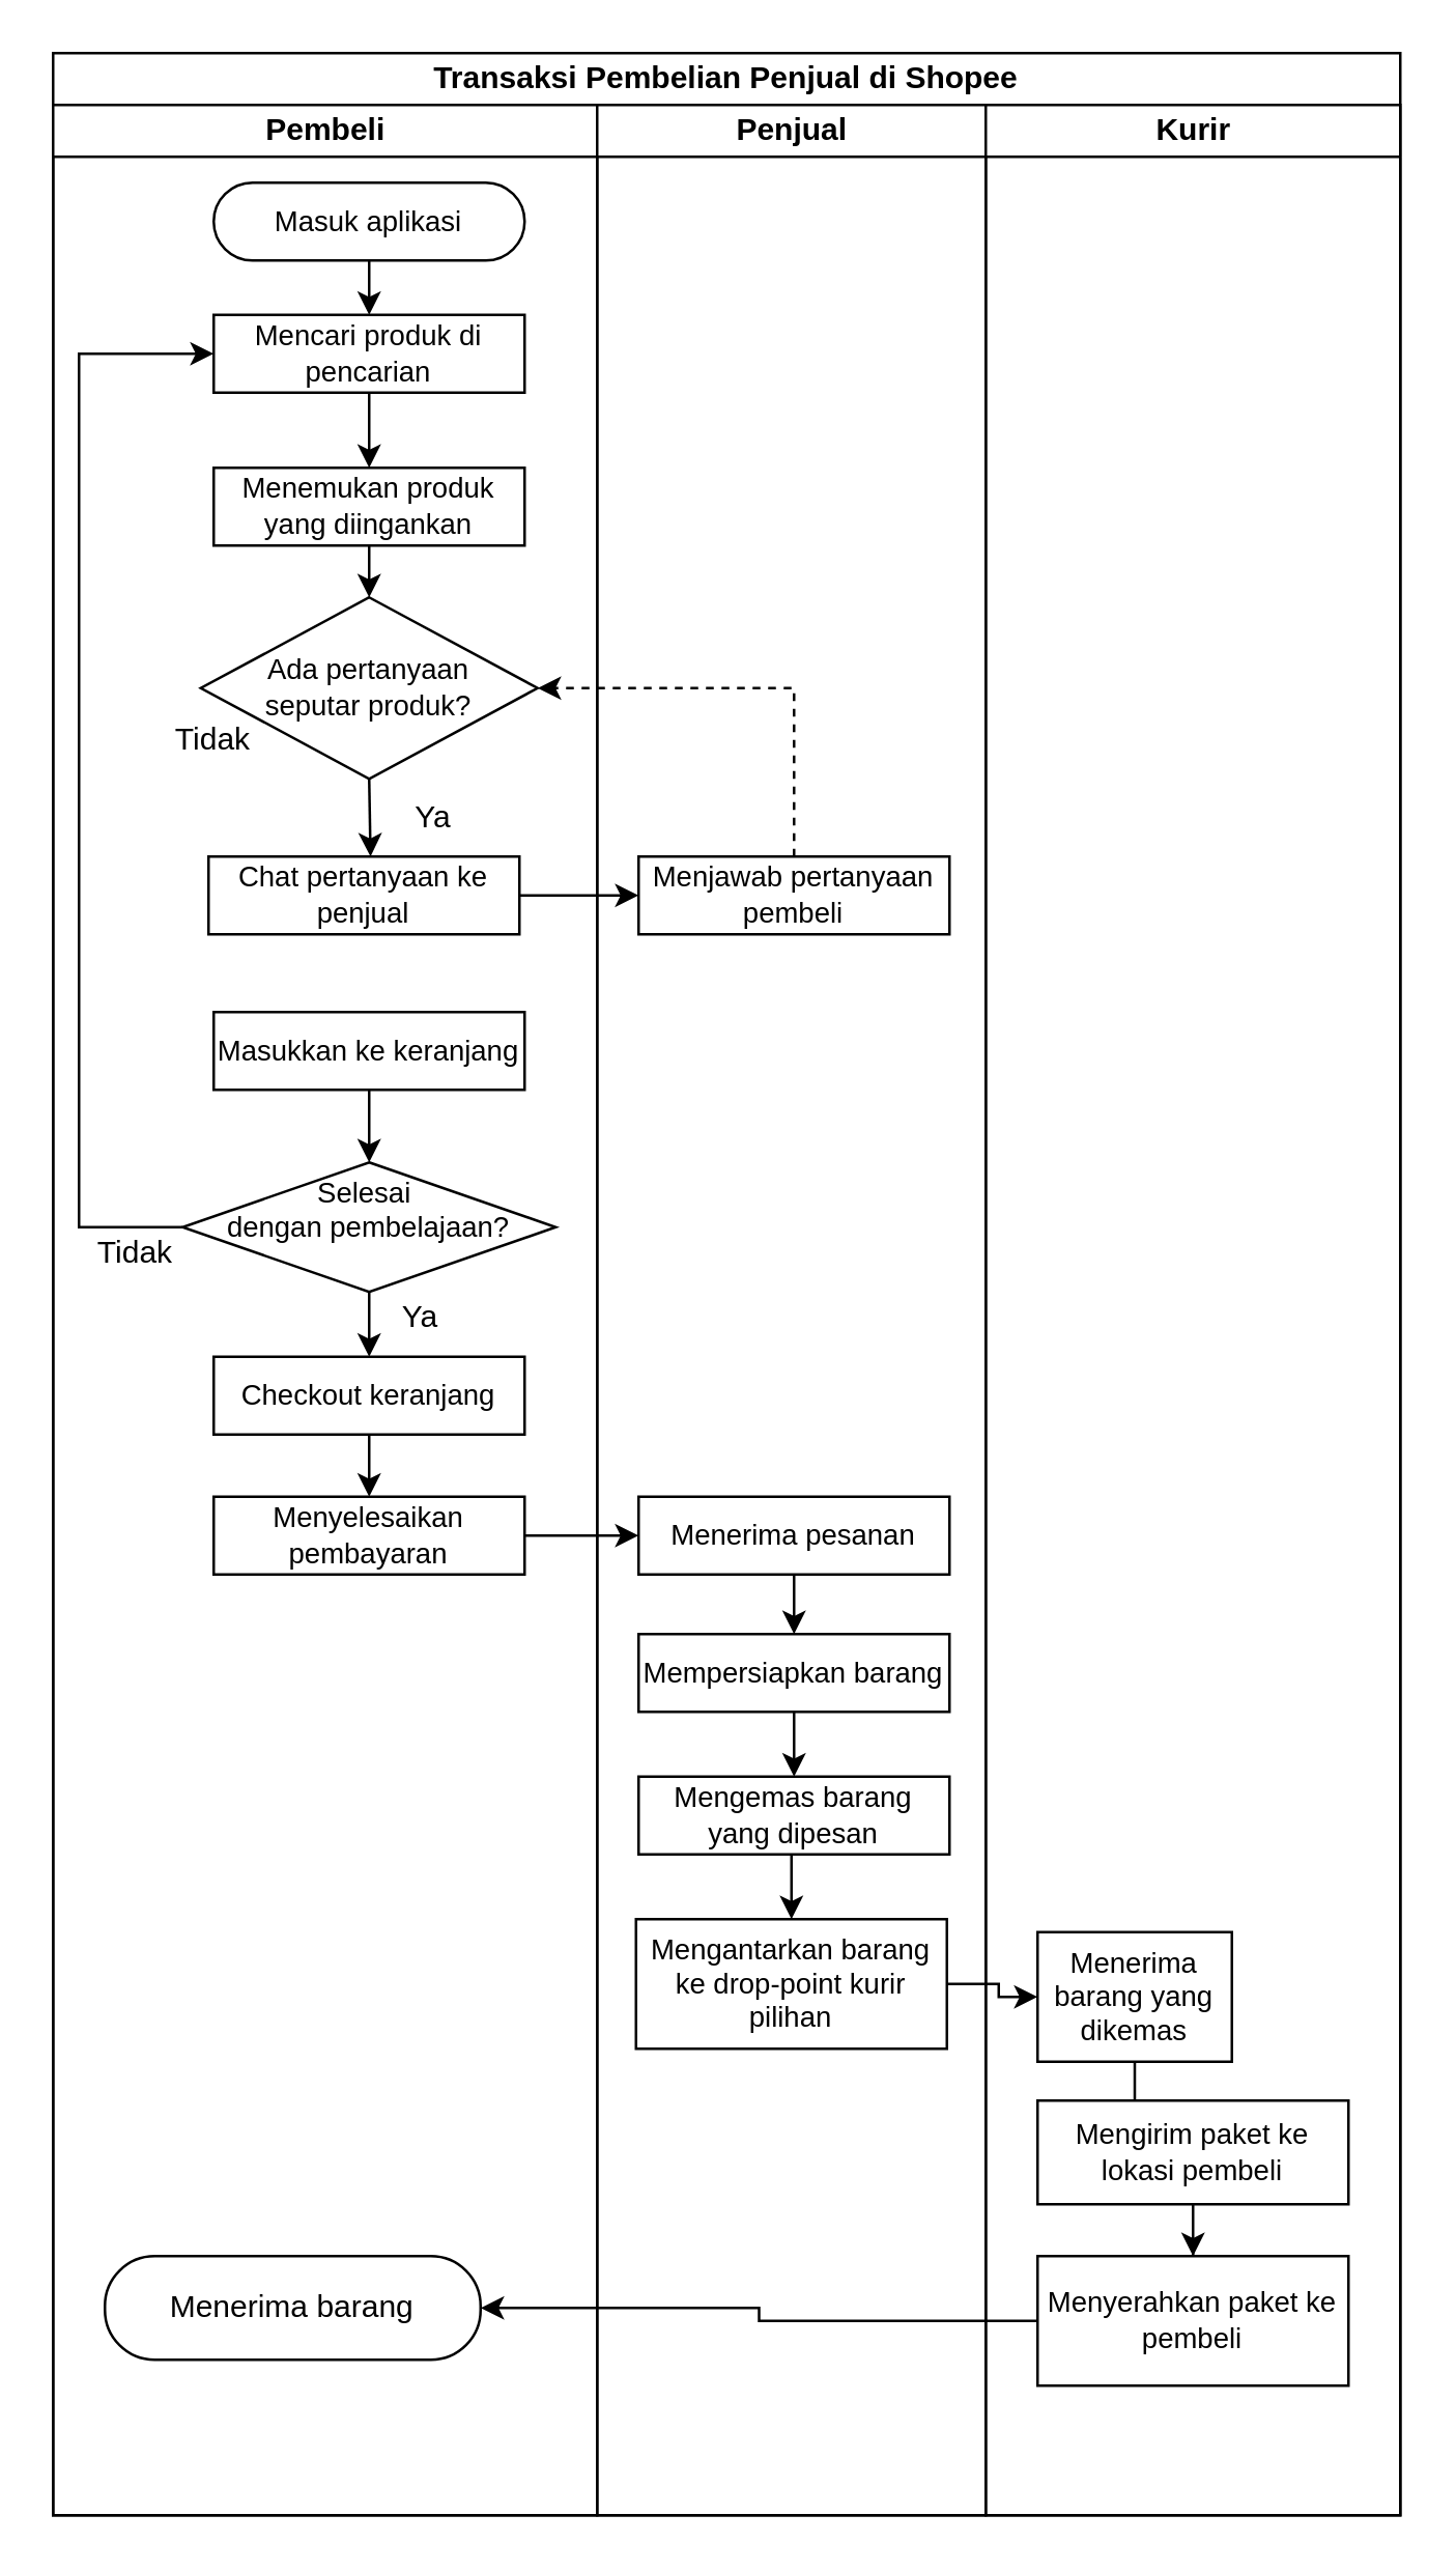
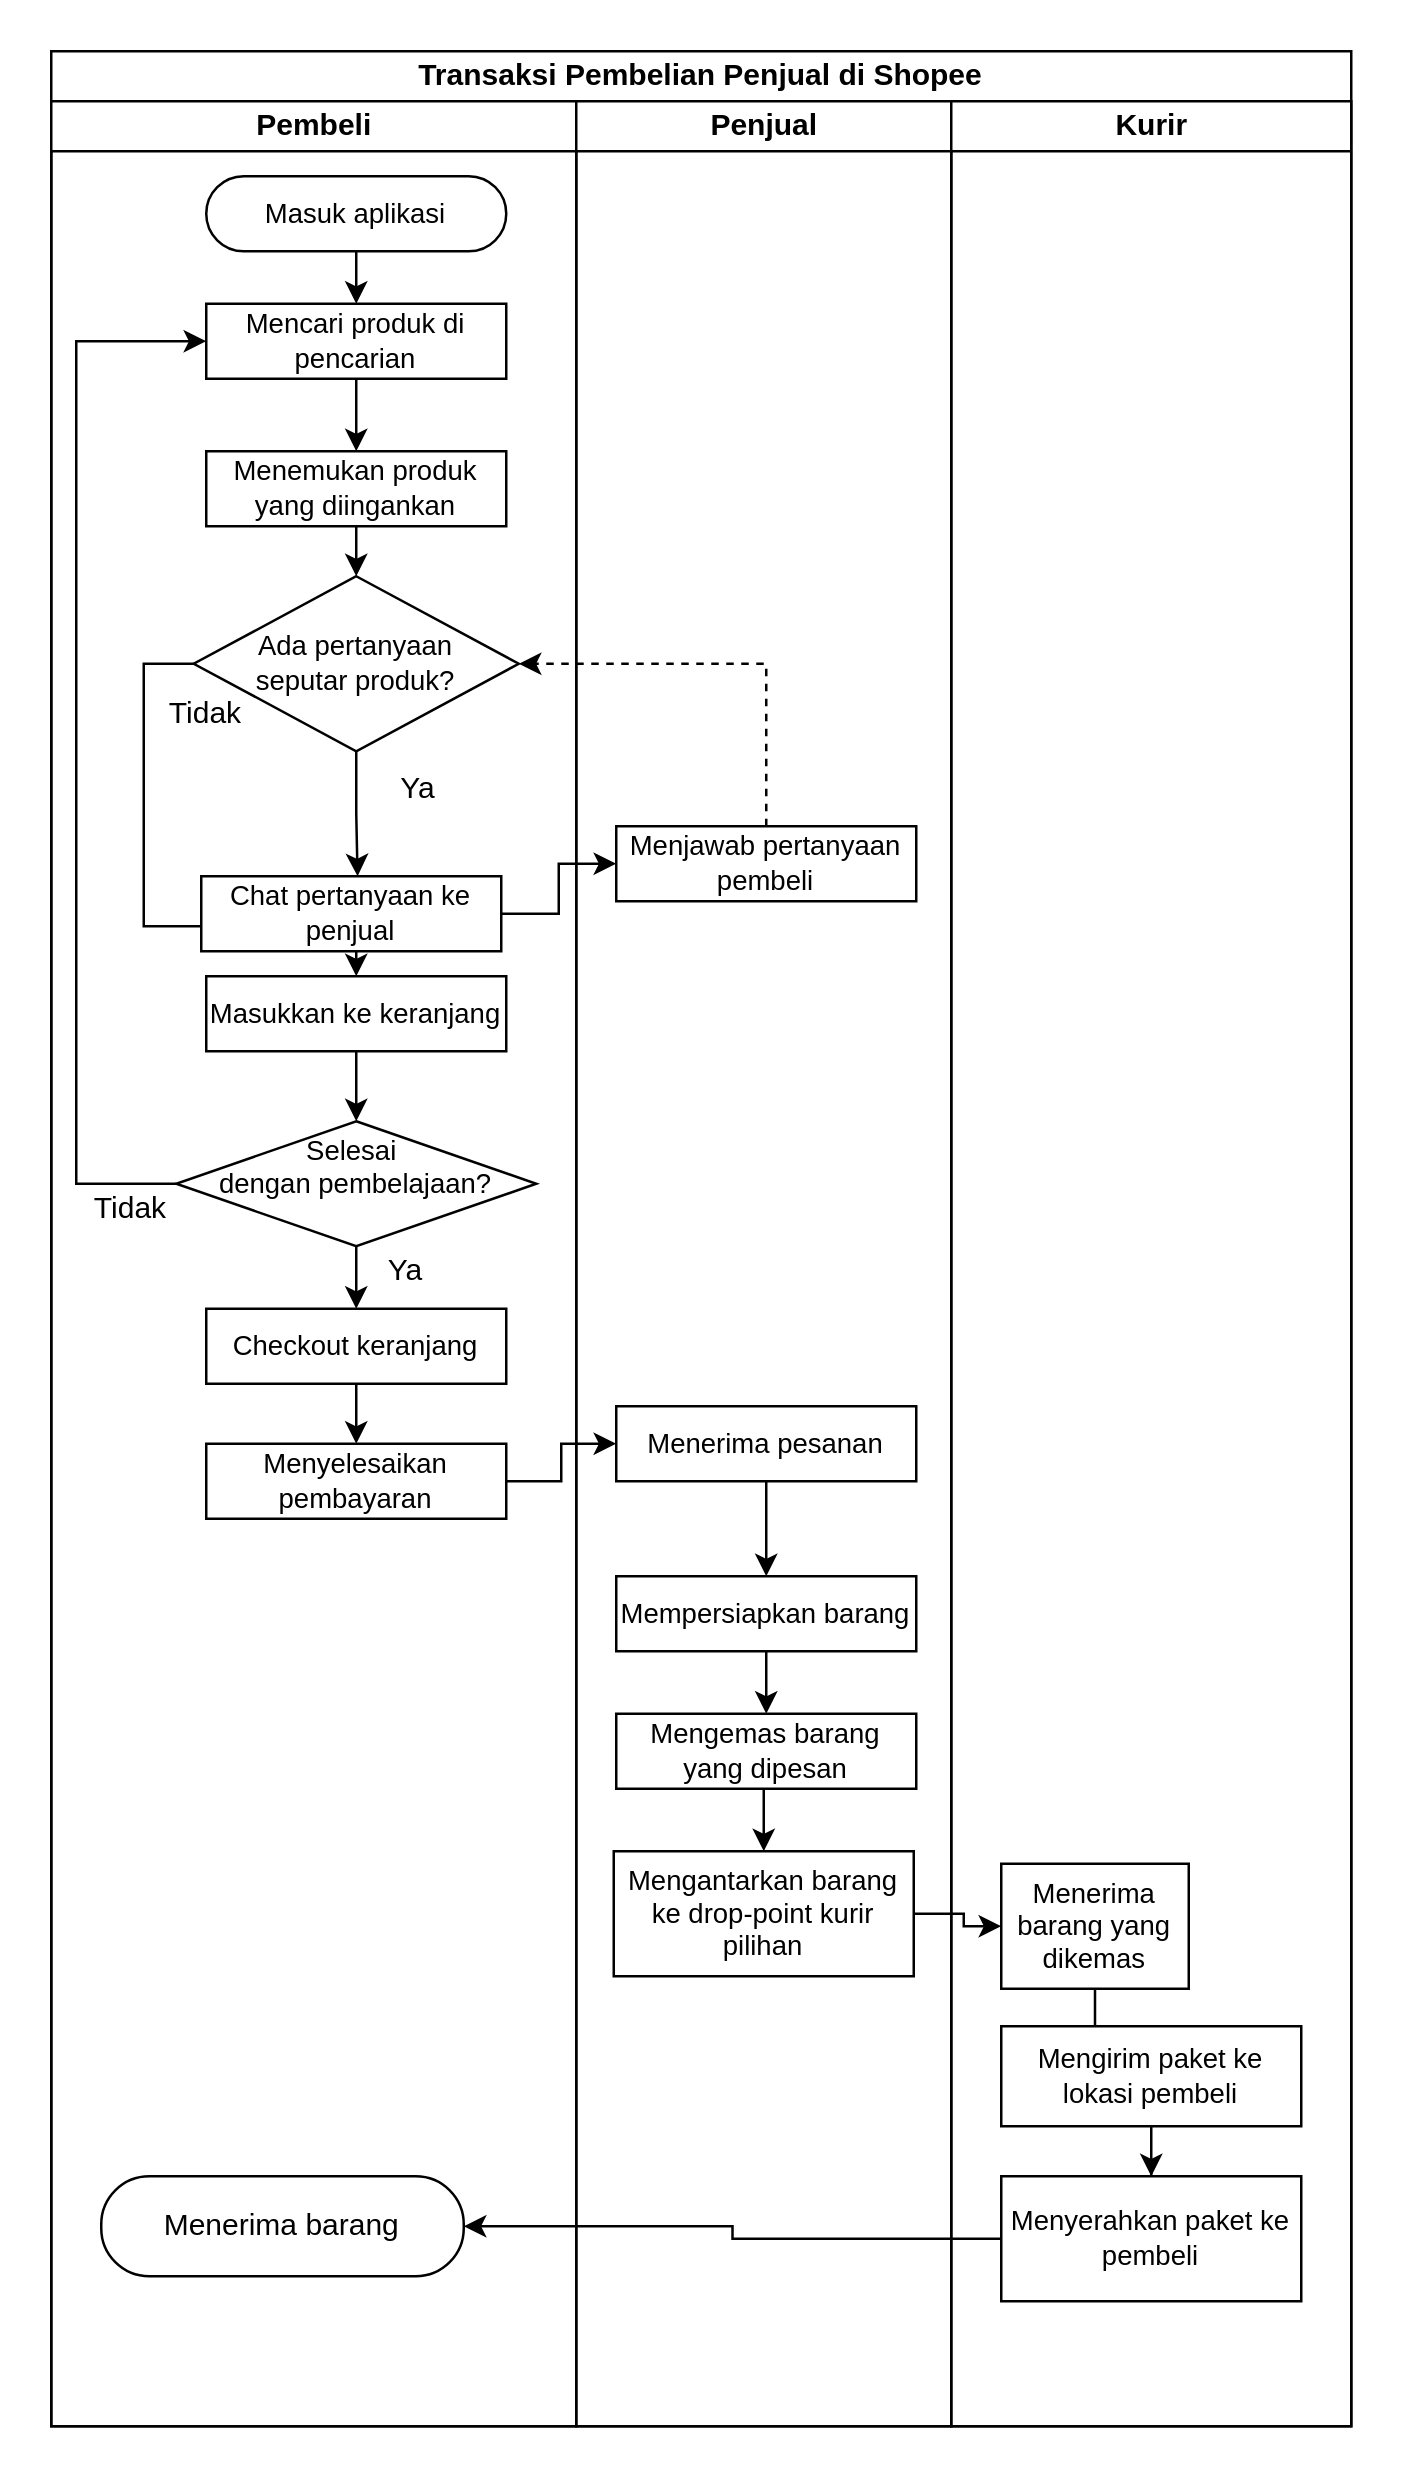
  <mxCell id="0" />
  <mxCell id="1" parent="0" />
  <mxCell id="2" value="Transaksi Pembelian Penjual di Shopee" style="swimlane;html=1;childLayout=stackLayout;resizeParent=1;resizeParentMax=0;startSize=20;whiteSpace=wrap;" vertex="1" parent="1"><mxGeometry x="20" y="20" width="520" height="950" as="geometry" /></mxCell>
  <mxCell id="3" value="Pembeli" style="swimlane;html=1;startSize=20;" vertex="1" parent="2"><mxGeometry y="20" width="210" height="930" as="geometry" /></mxCell>
  <mxCell id="4" style="edgeStyle=orthogonalEdgeStyle;rounded=0;orthogonalLoop=1;jettySize=auto;html=1;exitX=0.5;exitY=1;exitDx=0;exitDy=0;entryX=0.5;entryY=0;entryDx=0;entryDy=0;" edge="1" parent="3" source="5" target="7"><mxGeometry relative="1" as="geometry" /></mxCell>
  <mxCell id="5" value="Masuk aplikasi" style="rounded=1;whiteSpace=wrap;html=1;arcSize=50;fontSize=11;" vertex="1" parent="3"><mxGeometry x="62" y="30" width="120" height="30" as="geometry" /></mxCell>
  <mxCell id="6" style="edgeStyle=orthogonalEdgeStyle;rounded=0;orthogonalLoop=1;jettySize=auto;html=1;exitX=0.5;exitY=1;exitDx=0;exitDy=0;entryX=0.5;entryY=0;entryDx=0;entryDy=0;" edge="1" parent="3" source="7" target="9"><mxGeometry relative="1" as="geometry" /></mxCell>
  <mxCell id="7" value="Mencari produk di pencarian" style="rounded=0;whiteSpace=wrap;html=1;fontSize=11;" vertex="1" parent="3"><mxGeometry x="62" y="81" width="120" height="30" as="geometry" /></mxCell>
  <mxCell id="8" style="edgeStyle=orthogonalEdgeStyle;rounded=0;orthogonalLoop=1;jettySize=auto;html=1;exitX=0.5;exitY=1;exitDx=0;exitDy=0;entryX=0.5;entryY=0;entryDx=0;entryDy=0;" edge="1" parent="3" source="9" target="11"><mxGeometry relative="1" as="geometry" /></mxCell>
  <mxCell id="9" value="Menemukan produk yang diingankan" style="rounded=0;whiteSpace=wrap;html=1;fontSize=11;" vertex="1" parent="3"><mxGeometry x="62" y="140" width="120" height="30" as="geometry" /></mxCell>
+ <mxCell id="10" style="edgeStyle=orthogonalEdgeStyle;rounded=0;orthogonalLoop=1;jettySize=auto;html=1;exitX=0;exitY=0.5;exitDx=0;exitDy=0;" edge="1" parent="3" source="11" target="13"><mxGeometry relative="1" as="geometry"><Array as="points"><mxPoint x="37" y="225" /><mxPoint x="37" y="330" /><mxPoint x="122" y="330" /></Array></mxGeometry></mxCell>
  <mxCell id="11" value="&lt;div&gt;Ada pertanyaan&lt;/div&gt;&lt;div&gt;seputar produk?&lt;br&gt;&lt;/div&gt;" style="rhombus;whiteSpace=wrap;html=1;fontSize=11;" vertex="1" parent="3"><mxGeometry x="57" y="190" width="130" height="70" as="geometry" /></mxCell>
  <mxCell id="12" value="" style="edgeStyle=orthogonalEdgeStyle;rounded=0;orthogonalLoop=1;jettySize=auto;html=1;" edge="1" parent="3" source="13" target="18"><mxGeometry relative="1" as="geometry" /></mxCell>
  <mxCell id="13" value="Masukkan ke keranjang" style="rounded=0;whiteSpace=wrap;html=1;fontSize=11;" vertex="1" parent="3"><mxGeometry x="62" y="350" width="120" height="30" as="geometry" /></mxCell>
  <mxCell id="14" value="Tidak" style="text;html=1;align=center;verticalAlign=middle;whiteSpace=wrap;rounded=0;" vertex="1" parent="3"><mxGeometry x="32" y="230" width="60" height="30" as="geometry" /></mxCell>
  <mxCell id="15" value="Ya" style="text;html=1;align=center;verticalAlign=middle;whiteSpace=wrap;rounded=0;" vertex="1" parent="3"><mxGeometry x="117" y="260" width="60" height="30" as="geometry" /></mxCell>
  <mxCell id="16" value="" style="edgeStyle=orthogonalEdgeStyle;rounded=0;orthogonalLoop=1;jettySize=auto;html=1;" edge="1" parent="3" source="18" target="20"><mxGeometry relative="1" as="geometry" /></mxCell>
  <mxCell id="17" style="edgeStyle=orthogonalEdgeStyle;rounded=0;orthogonalLoop=1;jettySize=auto;html=1;exitX=0;exitY=0.5;exitDx=0;exitDy=0;entryX=0;entryY=0.5;entryDx=0;entryDy=0;" edge="1" parent="3" source="18" target="7"><mxGeometry relative="1" as="geometry"><Array as="points"><mxPoint x="10" y="433" /><mxPoint x="10" y="96" /></Array></mxGeometry></mxCell>
  <mxCell id="18" value="&lt;div&gt;Selesai&amp;nbsp;&lt;/div&gt;&lt;div&gt;dengan pembelajaan?&lt;br&gt;&lt;/div&gt;&lt;div&gt;&lt;br&gt;&lt;/div&gt;" style="rhombus;whiteSpace=wrap;html=1;fontSize=11;" vertex="1" parent="3"><mxGeometry x="50" y="408" width="144" height="50" as="geometry" /></mxCell>
  <mxCell id="19" value="" style="edgeStyle=orthogonalEdgeStyle;rounded=0;orthogonalLoop=1;jettySize=auto;html=1;" edge="1" parent="3" source="20" target="23"><mxGeometry relative="1" as="geometry" /></mxCell>
  <mxCell id="20" value="Checkout keranjang" style="rounded=0;whiteSpace=wrap;html=1;fontSize=11;" vertex="1" parent="3"><mxGeometry x="62" y="483" width="120" height="30" as="geometry" /></mxCell>
  <mxCell id="21" value="Ya" style="text;html=1;align=center;verticalAlign=middle;whiteSpace=wrap;rounded=0;" vertex="1" parent="3"><mxGeometry x="112" y="453" width="60" height="30" as="geometry" /></mxCell>
  <mxCell id="22" value="Tidak" style="text;html=1;align=center;verticalAlign=middle;whiteSpace=wrap;rounded=0;" vertex="1" parent="3"><mxGeometry x="2" y="428" width="60" height="30" as="geometry" /></mxCell>
  <mxCell id="23" value="Menyelesaikan pembayaran" style="rounded=0;whiteSpace=wrap;html=1;fontSize=11;" vertex="1" parent="3"><mxGeometry x="62" y="537" width="120" height="30" as="geometry" /></mxCell>
  <mxCell id="24" value="Menerima barang" style="rounded=1;whiteSpace=wrap;html=1;arcSize=48;" vertex="1" parent="3"><mxGeometry x="20" y="830" width="145" height="40" as="geometry" /></mxCell>
  <mxCell id="25" value="Penjual" style="swimlane;html=1;startSize=20;" vertex="1" parent="2"><mxGeometry x="210" y="20" width="150" height="930" as="geometry" /></mxCell>
  <mxCell id="26" value="Menjawab pertanyaan pembeli" style="rounded=0;whiteSpace=wrap;html=1;fontSize=11;" vertex="1" parent="25"><mxGeometry x="16" y="290" width="120" height="30" as="geometry" /></mxCell>
  <mxCell id="27" value="" style="edgeStyle=orthogonalEdgeStyle;rounded=0;orthogonalLoop=1;jettySize=auto;html=1;" edge="1" parent="25" source="28" target="30"><mxGeometry relative="1" as="geometry" /></mxCell>
- <mxCell id="28" value="Menerima pesanan" style="rounded=0;whiteSpace=wrap;html=1;fontSize=11;" vertex="1" parent="25"><mxGeometry x="16" y="537" width="120" height="30" as="geometry" /></mxCell>
+ <mxCell id="28" value="Menerima pesanan" style="rounded=0;whiteSpace=wrap;html=1;fontSize=11;" vertex="1" parent="25"><mxGeometry x="16" y="522" width="120" height="30" as="geometry" /></mxCell>
  <mxCell id="29" value="" style="edgeStyle=orthogonalEdgeStyle;rounded=0;orthogonalLoop=1;jettySize=auto;html=1;" edge="1" parent="25" source="30" target="32"><mxGeometry relative="1" as="geometry" /></mxCell>
  <mxCell id="30" value="Mempersiapkan barang" style="rounded=0;whiteSpace=wrap;html=1;fontSize=11;" vertex="1" parent="25"><mxGeometry x="16" y="590" width="120" height="30" as="geometry" /></mxCell>
  <mxCell id="31" style="edgeStyle=orthogonalEdgeStyle;rounded=0;orthogonalLoop=1;jettySize=auto;html=1;exitX=0.5;exitY=1;exitDx=0;exitDy=0;entryX=0.5;entryY=0;entryDx=0;entryDy=0;" edge="1" parent="25" source="32" target="33"><mxGeometry relative="1" as="geometry" /></mxCell>
  <mxCell id="32" value="Mengemas barang yang dipesan" style="rounded=0;whiteSpace=wrap;html=1;fontSize=11;" vertex="1" parent="25"><mxGeometry x="16" y="645" width="120" height="30" as="geometry" /></mxCell>
  <mxCell id="33" value="Mengantarkan barang ke drop-point kurir pilihan" style="rounded=0;whiteSpace=wrap;html=1;fontSize=11;" vertex="1" parent="25"><mxGeometry x="15" y="700" width="120" height="50" as="geometry" /></mxCell>
  <mxCell id="34" value="Kurir" style="swimlane;html=1;startSize=20;" vertex="1" parent="2"><mxGeometry x="360" y="20" width="160" height="930" as="geometry" /></mxCell>
  <mxCell id="35" value="" style="edgeStyle=orthogonalEdgeStyle;rounded=0;orthogonalLoop=1;jettySize=auto;html=1;" edge="1" parent="34" source="36" target="38"><mxGeometry relative="1" as="geometry" /></mxCell>
  <mxCell id="36" value="Menerima barang yang dikemas" style="rounded=0;whiteSpace=wrap;html=1;fontSize=11;" vertex="1" parent="34"><mxGeometry x="20" y="705" width="75" height="50" as="geometry" /></mxCell>
  <mxCell id="37" value="" style="edgeStyle=orthogonalEdgeStyle;rounded=0;orthogonalLoop=1;jettySize=auto;html=1;" edge="1" parent="34" source="38" target="39"><mxGeometry relative="1" as="geometry" /></mxCell>
  <mxCell id="38" value="Mengirim paket ke lokasi pembeli" style="rounded=0;whiteSpace=wrap;html=1;fontSize=11;" vertex="1" parent="34"><mxGeometry x="20" y="770" width="120" height="40" as="geometry" /></mxCell>
  <mxCell id="39" value="Menyerahkan paket ke pembeli" style="rounded=0;whiteSpace=wrap;html=1;fontSize=11;" vertex="1" parent="34"><mxGeometry x="20" y="830" width="120" height="50" as="geometry" /></mxCell>
  <mxCell id="40" style="edgeStyle=orthogonalEdgeStyle;rounded=0;orthogonalLoop=1;jettySize=auto;html=1;exitX=0.5;exitY=0;exitDx=0;exitDy=0;entryX=1;entryY=0.5;entryDx=0;entryDy=0;dashed=1;" edge="1" parent="2" source="26" target="11"><mxGeometry relative="1" as="geometry" /></mxCell>
  <mxCell id="41" value="" style="edgeStyle=orthogonalEdgeStyle;rounded=0;orthogonalLoop=1;jettySize=auto;html=1;" edge="1" parent="2" source="23" target="28"><mxGeometry relative="1" as="geometry" /></mxCell>
  <mxCell id="42" value="" style="edgeStyle=orthogonalEdgeStyle;rounded=0;orthogonalLoop=1;jettySize=auto;html=1;" edge="1" parent="2" source="33" target="36"><mxGeometry relative="1" as="geometry" /></mxCell>
  <mxCell id="43" style="edgeStyle=orthogonalEdgeStyle;rounded=0;orthogonalLoop=1;jettySize=auto;html=1;exitX=0;exitY=0.5;exitDx=0;exitDy=0;entryX=1;entryY=0.5;entryDx=0;entryDy=0;" edge="1" parent="2" source="39" target="24"><mxGeometry relative="1" as="geometry" /></mxCell>
  <mxCell id="44" value="" style="edgeStyle=orthogonalEdgeStyle;rounded=0;orthogonalLoop=1;jettySize=auto;html=1;" edge="1" parent="1" source="45" target="26"><mxGeometry relative="1" as="geometry" /></mxCell>
- <mxCell id="45" value="Chat pertanyaan ke penjual" style="rounded=0;whiteSpace=wrap;html=1;fontSize=11;" vertex="1" parent="1"><mxGeometry x="80" y="330" width="120" height="30" as="geometry" /></mxCell>
+ <mxCell id="45" value="Chat pertanyaan ke penjual" style="rounded=0;whiteSpace=wrap;html=1;fontSize=11;" vertex="1" parent="1"><mxGeometry x="80" y="350" width="120" height="30" as="geometry" /></mxCell>
  <mxCell id="46" style="edgeStyle=orthogonalEdgeStyle;rounded=0;orthogonalLoop=1;jettySize=auto;html=1;exitX=0.5;exitY=1;exitDx=0;exitDy=0;entryX=0.521;entryY=0;entryDx=0;entryDy=0;entryPerimeter=0;" edge="1" parent="1" source="11" target="45"><mxGeometry relative="1" as="geometry" /></mxCell>
